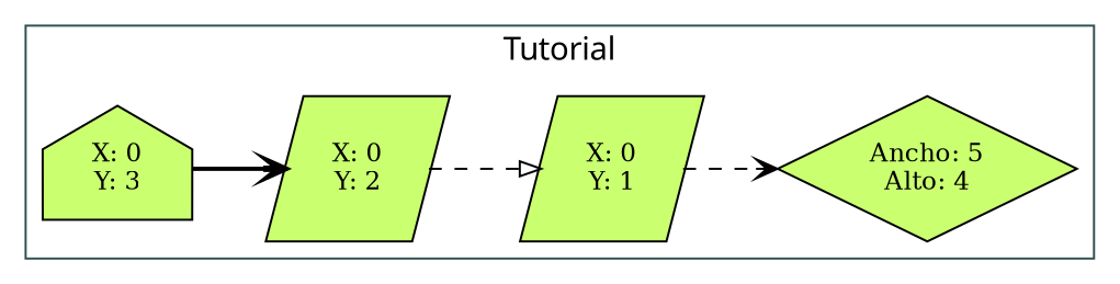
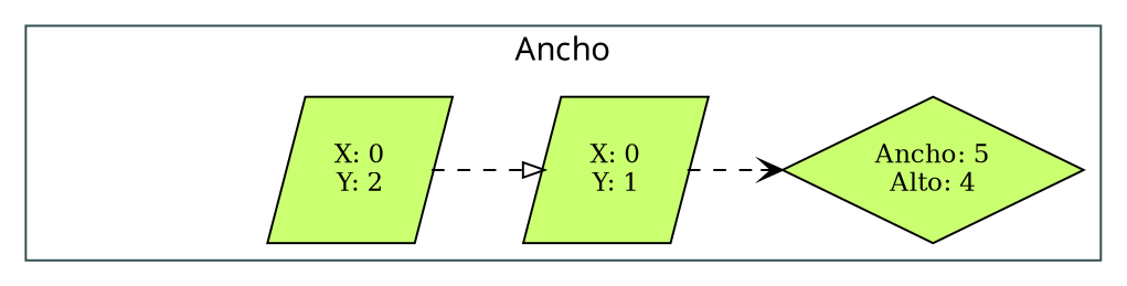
  digraph {
    fontname=Verdana
    fontsize=15
    rankdir=LR
    node [fillcolor=darkolivegreen1 fontsize=12 shape=parallelogram style=filled]
    edge [arrowhead=vee style=dashed]
    n1 [label="Ancho: 5\nAlto: 4" shape=diamond]
-   n2 [label="X: 0\nY: 3" shape=house]
    n3 [label="X: 0\nY: 2"]
    n4 [label="X: 0\nY: 1"]
    subgraph cluster_1 {
      color=darkslategrey
-     label=Tutorial
+     label=Ancho
      n1
-     n2
      n3
      n4
    }
-   n2 -> n3 [style=bold]
    n3 -> n4 [arrowhead=onormal]
    n4 -> n1
  }
